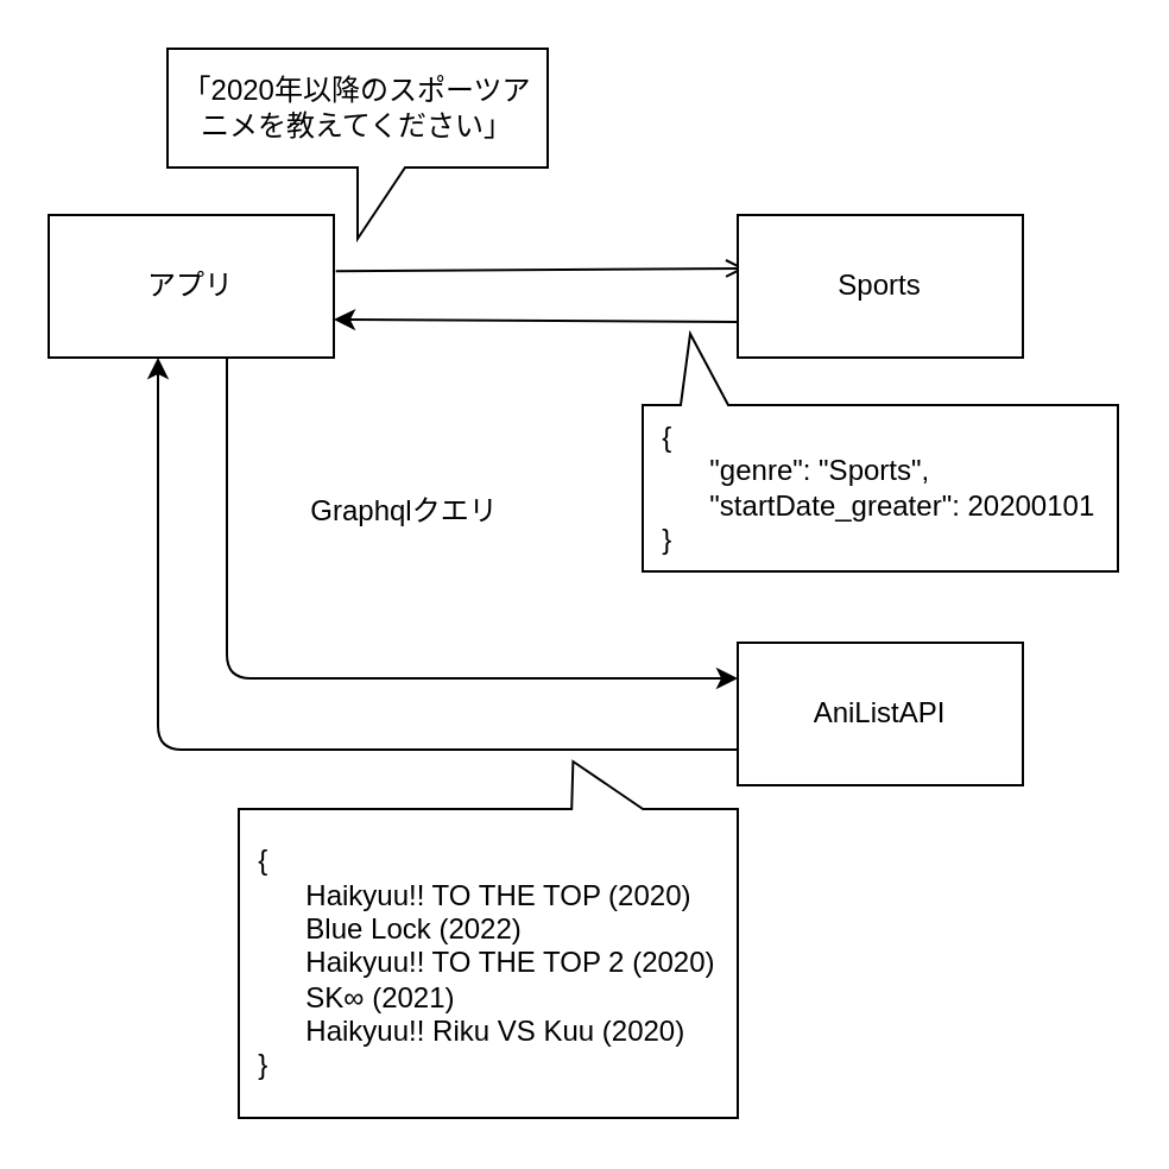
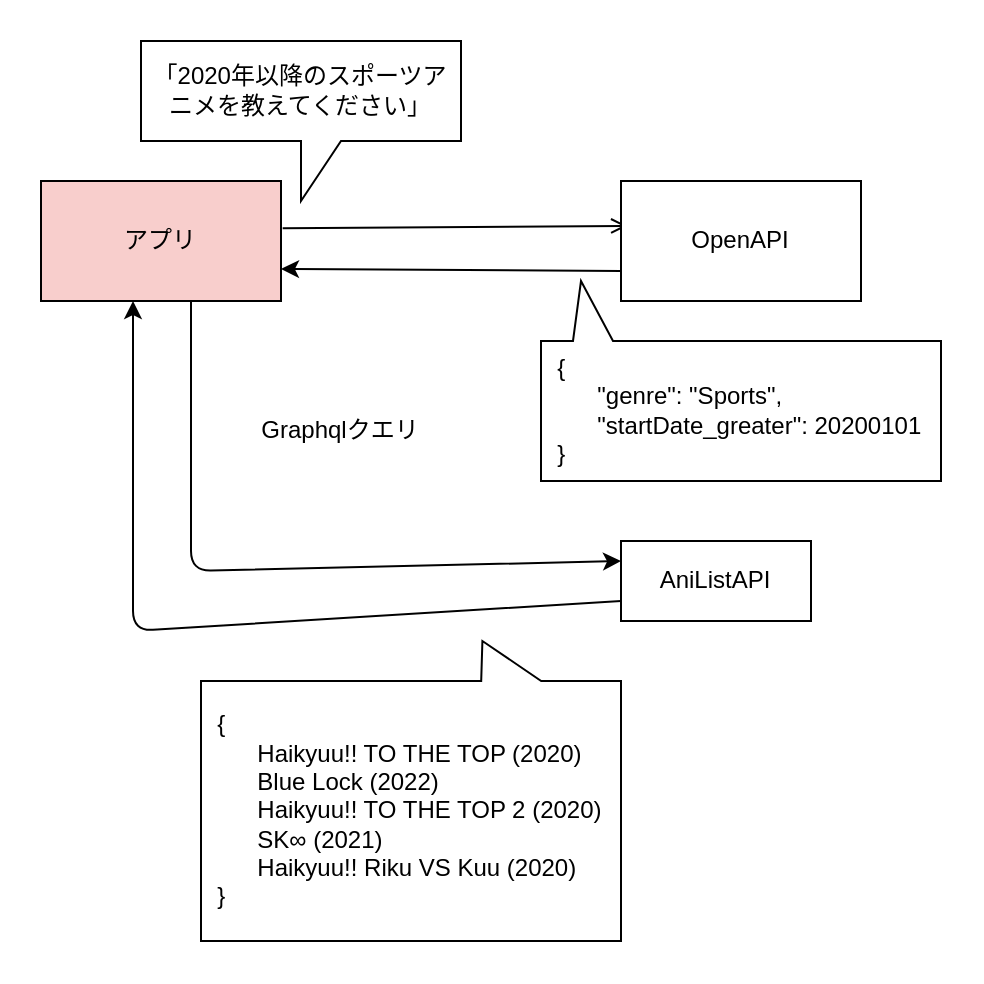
  <mxCell id="0" />
  <mxCell id="1" parent="0" />
  <mxCell id="2" value="" style="edgeStyle=none;html=1;entryX=0.026;entryY=0.374;entryDx=0;entryDy=0;entryPerimeter=0;exitX=1.007;exitY=0.393;exitDx=0;exitDy=0;exitPerimeter=0;endArrow=open;" edge="1" parent="1" source="4" target="6"><mxGeometry relative="1" as="geometry"><mxPoint x="140" y="110" as="sourcePoint" /><mxPoint x="230" y="110" as="targetPoint" /></mxGeometry></mxCell>
  <mxCell id="3" value="" style="edgeStyle=none;html=1;entryX=0;entryY=0.25;entryDx=0;entryDy=0;" edge="1" parent="1" target="8"><mxGeometry relative="1" as="geometry"><mxPoint x="95" y="150" as="sourcePoint" /><mxPoint x="95" y="260" as="targetPoint" /><Array as="points"><mxPoint x="95" y="285" /></Array></mxGeometry></mxCell>
- <mxCell id="4" value="アプリ" style="rounded=0;whiteSpace=wrap;html=1;" vertex="1" parent="1"><mxGeometry x="20" y="90" width="120" height="60" as="geometry" /></mxCell>
+ <mxCell id="4" value="アプリ" style="rounded=0;whiteSpace=wrap;html=1;fillColor=#f8cecc;" vertex="1" parent="1"><mxGeometry x="20" y="90" width="120" height="60" as="geometry" /></mxCell>
  <mxCell id="5" value="" style="edgeStyle=none;html=1;exitX=0;exitY=0.75;exitDx=0;exitDy=0;" edge="1" parent="1" source="6"><mxGeometry relative="1" as="geometry"><mxPoint x="230" y="134" as="sourcePoint" /><mxPoint x="140" y="134" as="targetPoint" /></mxGeometry></mxCell>
- <mxCell id="6" value="Sports" style="rounded=0;whiteSpace=wrap;html=1;" vertex="1" parent="1"><mxGeometry x="310" y="90" width="120" height="60" as="geometry" /></mxCell>
+ <mxCell id="6" value="OpenAPI" style="rounded=0;whiteSpace=wrap;html=1;" vertex="1" parent="1"><mxGeometry x="310" y="90" width="120" height="60" as="geometry" /></mxCell>
  <mxCell id="7" value="" style="edgeStyle=none;html=1;exitX=0;exitY=0.75;exitDx=0;exitDy=0;" edge="1" parent="1" source="8"><mxGeometry relative="1" as="geometry"><mxPoint x="66" y="260" as="sourcePoint" /><mxPoint x="66" y="150" as="targetPoint" /><Array as="points"><mxPoint x="66" y="315" /></Array></mxGeometry></mxCell>
- <mxCell id="8" value="AniListAPI" style="rounded=0;whiteSpace=wrap;html=1;" vertex="1" parent="1"><mxGeometry x="310" y="270" width="120" height="60" as="geometry" /></mxCell>
+ <mxCell id="8" value="AniListAPI" style="rounded=0;whiteSpace=wrap;html=1;" vertex="1" parent="1"><mxGeometry x="310" y="270" width="95" height="40" as="geometry" /></mxCell>
  <mxCell id="9" value="&lt;div&gt;&lt;font color=&quot;#000000&quot;&gt;&amp;nbsp; {&lt;/font&gt;&lt;/div&gt;&lt;div&gt;&lt;font color=&quot;#000000&quot;&gt;&amp;nbsp; &amp;nbsp; &amp;nbsp; &amp;nbsp; &quot;genre&quot;: &quot;Sports&quot;,&lt;/font&gt;&lt;/div&gt;&lt;div&gt;&lt;font color=&quot;#000000&quot;&gt;&amp;nbsp;&lt;span style=&quot;white-space: pre;&quot;&gt;&#09;&lt;/span&gt;&quot;startDate_greater&quot;: 20200101&lt;/font&gt;&lt;/div&gt;&lt;div&gt;&lt;font color=&quot;#000000&quot;&gt;&amp;nbsp; }&lt;/font&gt;&lt;/div&gt;" style="shape=callout;whiteSpace=wrap;html=1;perimeter=calloutPerimeter;gradientColor=none;flipH=0;flipV=1;align=left;position2=0.1;size=30;position=0.08;" vertex="1" parent="1"><mxGeometry x="270" y="140" width="200" height="100" as="geometry" /></mxCell>
  <mxCell id="10" value="&lt;span style=&quot;color: rgb(0, 0, 0);&quot;&gt;「2020年以降のスポーツアニメを教えてください」&lt;/span&gt;" style="shape=callout;whiteSpace=wrap;html=1;perimeter=calloutPerimeter;" vertex="1" parent="1"><mxGeometry x="70" y="20" width="160" height="80" as="geometry" /></mxCell>
  <mxCell id="11" value="&lt;div&gt;&lt;font color=&quot;#000000&quot;&gt;&amp;nbsp; {&lt;/font&gt;&lt;/div&gt;&lt;div&gt;&lt;div&gt;&lt;font color=&quot;#000000&quot;&gt;&lt;span style=&quot;white-space: pre;&quot;&gt;&#09;&lt;/span&gt;Haikyuu!! TO THE TOP (2020)&lt;/font&gt;&lt;/div&gt;&lt;div&gt;&lt;font color=&quot;#000000&quot;&gt;&lt;span style=&quot;white-space: pre;&quot;&gt;&#09;&lt;/span&gt;Blue Lock (2022)&lt;/font&gt;&lt;/div&gt;&lt;div&gt;&lt;font color=&quot;#000000&quot;&gt;&lt;span style=&quot;white-space: pre;&quot;&gt;&#09;&lt;/span&gt;Haikyuu!! TO THE TOP 2 (2020)&lt;/font&gt;&lt;/div&gt;&lt;div&gt;&lt;font color=&quot;#000000&quot;&gt;&lt;span style=&quot;white-space: pre;&quot;&gt;&#09;&lt;/span&gt;SK∞ (2021)&lt;/font&gt;&lt;/div&gt;&lt;div&gt;&lt;font color=&quot;#000000&quot;&gt;&lt;span style=&quot;white-space: pre;&quot;&gt;&#09;&lt;/span&gt;Haikyuu!! Riku VS Kuu (2020)&lt;/font&gt;&lt;/div&gt;&lt;/div&gt;&lt;div&gt;&lt;font color=&quot;#000000&quot;&gt;&amp;nbsp; }&lt;/font&gt;&lt;/div&gt;" style="shape=callout;whiteSpace=wrap;html=1;perimeter=calloutPerimeter;gradientColor=none;flipH=1;flipV=1;align=left;position2=0.33;size=20;position=0.19;base=30;" vertex="1" parent="1"><mxGeometry x="100" y="320" width="210" height="150" as="geometry" /></mxCell>
  <mxCell id="12" value="Graphqlクエリ" style="text;html=1;align=center;verticalAlign=middle;whiteSpace=wrap;rounded=0;" vertex="1" parent="1"><mxGeometry x="125" y="200" width="90" height="30" as="geometry" /></mxCell>
